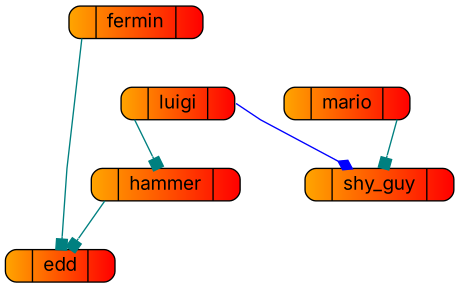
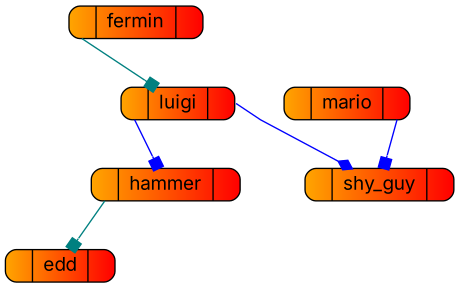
  digraph {
    fontname=Inter
    nodesep=0.5
    ordering=out
    rankdir=TB
    splines=compound
    node [fillcolor="orange:red" fontname=Inter shape=record style="rounded,filled"]
    edge [arrowhead=box color=teal fontname=Inter tailport=izquierda]
    n1 [height=0.2 label="<izquierda>|edd|<derecha>" width=0.7]
    n2 [height=0.2 label="<izquierda>|fermin|<derecha>" width=0.7]
    n3 [height=0.2 label="<izquierda>|hammer|<derecha>" width=0.7]
    n4 [height=0.2 label="<izquierda>|luigi|<derecha>" width=0.7]
    n5 [height=0.2 label="<izquierda>|shy_guy|<derecha>" width=0.7]
    n6 [height=0.2 label="<izquierda>|mario|<derecha>" width=0.7]
-   n2 -> n1
+   n2 -> n4
    n3 -> n1
-   n4 -> n3
+   n4 -> n3 [color=blue]
    n4 -> n5 [arrowhead=diamond color=blue tailport=derecha]
-   n6 -> n5 [tailport=derecha]
+   n6 -> n5 [color=blue tailport=derecha]
  }
